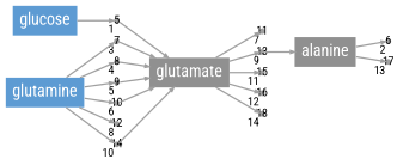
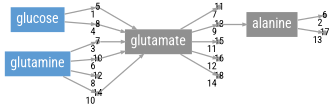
  digraph {
    fontname="Roboto Condensed"
    rankdir=LR
    node [fillcolor="#A0A0A0" fontname="Roboto Condensed" shape=circle style="filled,setlinewidth(0)" fixedsize=true]
    edge [arrowsize=0.5 color="#A0A0A0" fontname="Roboto Condensed" fontsize=8 penwidth=1.800000]
    n1 [fillcolor="#909090" fontcolor="#FFFFFF" fontsize=20 label=alanine shape=box fixedsize=""]
    6 [height=0.1 width=0.1 xlabel=2]
    17 [height=0.1 width=0.1 xlabel=13]
    n4 [fillcolor="#5D9BD3" fontcolor="#FFFFFF" fontsize=20 label=glucose shape=box fixedsize=""]
    5 [height=0.1 width=0.1 xlabel=1]
    n6 [fillcolor="#909090" fontcolor="#FFFFFF" fontsize=20 label=glutamate shape=box fixedsize=""]
    11 [height=0.1 width=0.1 xlabel=7]
    13 [height=0.1 width=0.1 xlabel=9]
    15 [height=0.1 width=0.1 xlabel=11]
    16 [height=0.1 width=0.1 xlabel=12]
    18 [height=0.1 width=0.1 xlabel=14]
    n12 [fillcolor="#5D9BD3" fontcolor="#FFFFFF" fontsize=20 label=glutamine shape=box fixedsize=""]
    7 [height=0.1 width=0.1 xlabel=3]
    8 [height=0.1 width=0.1 xlabel=4]
-   9 [height=0.1 width=0.1 xlabel=5]
    10 [height=0.1 width=0.1 xlabel=6]
    12 [height=0.1 width=0.1 xlabel=8]
    14 [height=0.1 width=0.1 xlabel=10]
    n1 -> 6
    n1 -> 17
    n4 -> 5
    5 -> n6
    n6 -> 11
    n6 -> 13
    n6 -> 15
    n6 -> 16
    n6 -> 18
    13 -> n1
    n12 -> 7
-   n12 -> 8
-   n12 -> 9
+   n4 -> 8
    n12 -> 10
    n12 -> 12
    n12 -> 14
    7 -> n6
    8 -> n6
-   9 -> n6
    10 -> n6
    14 -> n6
  }
